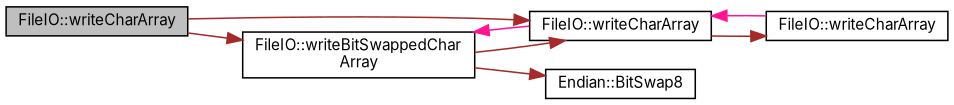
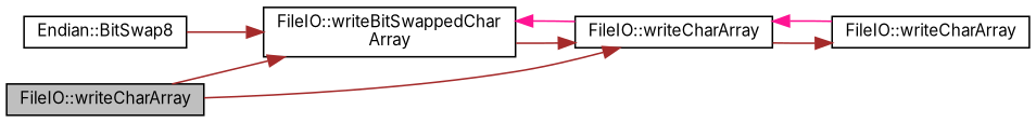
  digraph {
    rankdir=LR
    fontname=Inter
    node [color=black fillcolor=white fontname=Inter fontsize=10 shape=record style=filled]
    edge [color=brown fontname=Inter fontsize=10 labelfontname=Helvetica labelfontsize=10 style=solid]
    n1 [fillcolor=grey75 fontcolor=black height=0.2 label="FileIO::writeCharArray" width=0.4]
    n2 [height=0.2 label="FileIO::writeBitSwappedChar\lArray" width=0.4]
    n3 [height=0.2 label="FileIO::writeCharArray" width=0.4]
    n4 [height=0.2 label="Endian::BitSwap8" width=0.4]
    n5 [height=0.2 label="FileIO::writeCharArray" width=0.4]
    n1 -> n2
    n1 -> n3
    n2 -> n3
-   n2 -> n4
+   n4 -> n2
    n3 -> n2 [color=deeppink]
    n3 -> n5
    n5 -> n3 [color=deeppink]
  }
